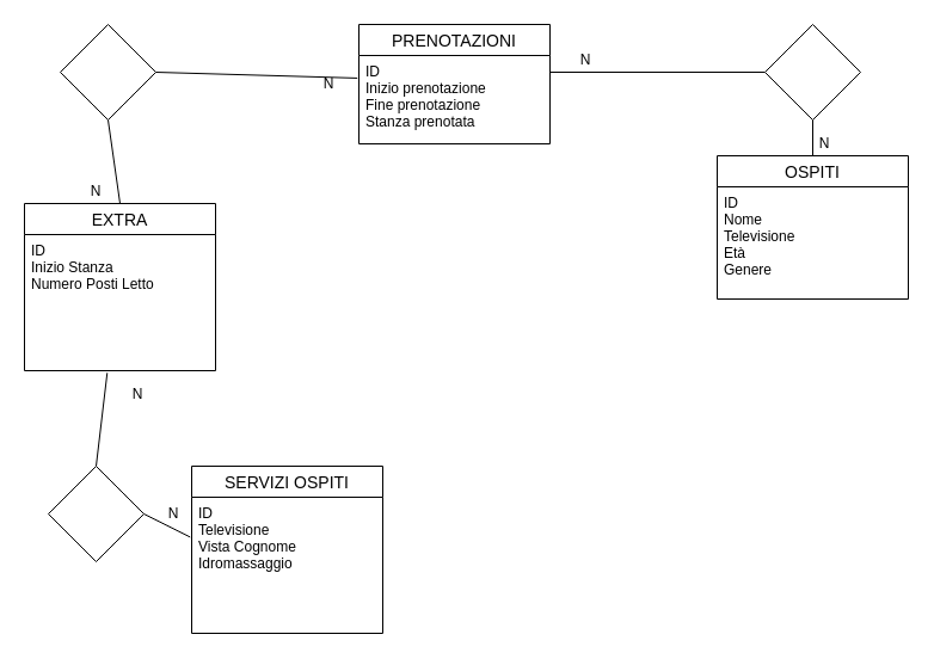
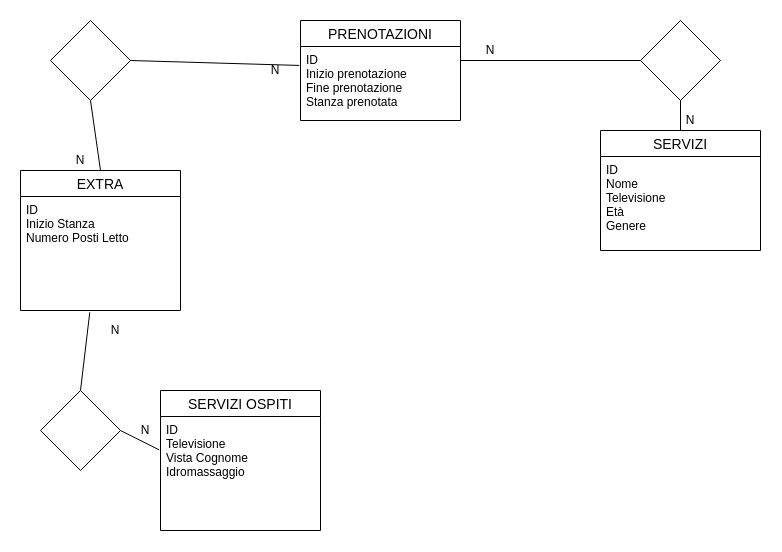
  <mxCell id="0" />
  <mxCell id="1" parent="0" />
- <mxCell id="2" value="OSPITI" style="swimlane;fontStyle=0;childLayout=stackLayout;horizontal=1;startSize=26;horizontalStack=0;resizeParent=1;resizeParentMax=0;resizeLast=0;collapsible=1;marginBottom=0;align=center;fontSize=14;" vertex="1" parent="1"><mxGeometry x="600" y="130" width="160" height="120" as="geometry" /></mxCell>
+ <mxCell id="2" value="SERVIZI" style="swimlane;fontStyle=0;childLayout=stackLayout;horizontal=1;startSize=26;horizontalStack=0;resizeParent=1;resizeParentMax=0;resizeLast=0;collapsible=1;marginBottom=0;align=center;fontSize=14;" vertex="1" parent="1"><mxGeometry x="600" y="130" width="160" height="120" as="geometry" /></mxCell>
  <mxCell id="3" value="ID&#10;Nome&#10;Televisione&#10;Età&#10;Genere" style="text;strokeColor=none;fillColor=none;spacingLeft=4;spacingRight=4;overflow=hidden;rotatable=0;points=[[0,0.5],[1,0.5]];portConstraint=eastwest;fontSize=12;" vertex="1" parent="2"><mxGeometry y="26" width="160" height="94" as="geometry" /></mxCell>
  <mxCell id="4" value="PRENOTAZIONI" style="swimlane;fontStyle=0;childLayout=stackLayout;horizontal=1;startSize=26;horizontalStack=0;resizeParent=1;resizeParentMax=0;resizeLast=0;collapsible=1;marginBottom=0;align=center;fontSize=14;" vertex="1" parent="1"><mxGeometry x="300" y="20" width="160" height="100" as="geometry" /></mxCell>
  <mxCell id="5" value="ID&#10;Inizio prenotazione&#10;Fine prenotazione&#10;Stanza prenotata" style="text;strokeColor=none;fillColor=none;spacingLeft=4;spacingRight=4;overflow=hidden;rotatable=0;points=[[0,0.5],[1,0.5]];portConstraint=eastwest;fontSize=12;" vertex="1" parent="4"><mxGeometry y="26" width="160" height="74" as="geometry" /></mxCell>
  <mxCell id="6" value="EXTRA" style="swimlane;fontStyle=0;childLayout=stackLayout;horizontal=1;startSize=26;horizontalStack=0;resizeParent=1;resizeParentMax=0;resizeLast=0;collapsible=1;marginBottom=0;align=center;fontSize=14;" vertex="1" parent="1"><mxGeometry x="20" y="170" width="160" height="140" as="geometry" /></mxCell>
  <mxCell id="7" value="ID&#10;Inizio Stanza&#10;Numero Posti Letto" style="text;strokeColor=none;fillColor=none;spacingLeft=4;spacingRight=4;overflow=hidden;rotatable=0;points=[[0,0.5],[1,0.5]];portConstraint=eastwest;fontSize=12;" vertex="1" parent="6"><mxGeometry y="26" width="160" height="114" as="geometry" /></mxCell>
  <mxCell id="8" value="SERVIZI OSPITI" style="swimlane;fontStyle=0;childLayout=stackLayout;horizontal=1;startSize=26;horizontalStack=0;resizeParent=1;resizeParentMax=0;resizeLast=0;collapsible=1;marginBottom=0;align=center;fontSize=14;" vertex="1" parent="1"><mxGeometry x="160" y="390" width="160" height="140" as="geometry" /></mxCell>
  <mxCell id="9" value="ID&#10;Televisione&#10;Vista Cognome&#10;Idromassaggio&#10;" style="text;strokeColor=none;fillColor=none;spacingLeft=4;spacingRight=4;overflow=hidden;rotatable=0;points=[[0,0.5],[1,0.5]];portConstraint=eastwest;fontSize=12;" vertex="1" parent="8"><mxGeometry y="26" width="160" height="114" as="geometry" /></mxCell>
  <mxCell id="10" value="" style="rhombus;whiteSpace=wrap;html=1;" vertex="1" parent="1"><mxGeometry x="50" y="20" width="80" height="80" as="geometry" /></mxCell>
  <mxCell id="11" value="" style="endArrow=none;html=1;exitX=1;exitY=1;exitDx=0;exitDy=0;" edge="1" parent="1" source="21"><mxGeometry width="50" height="50" relative="1" as="geometry"><mxPoint x="40" y="150" as="sourcePoint" /><mxPoint x="90" y="100" as="targetPoint" /></mxGeometry></mxCell>
  <mxCell id="12" value="" style="endArrow=none;html=1;exitX=-0.008;exitY=0.256;exitDx=0;exitDy=0;entryX=1;entryY=0.5;entryDx=0;entryDy=0;exitPerimeter=0;" edge="1" parent="1" source="5" target="10"><mxGeometry width="50" height="50" relative="1" as="geometry"><mxPoint x="110" y="180" as="sourcePoint" /><mxPoint x="100" y="110" as="targetPoint" /></mxGeometry></mxCell>
  <mxCell id="13" value="" style="endArrow=none;html=1;exitX=0.5;exitY=0;exitDx=0;exitDy=0;entryX=0.433;entryY=1.016;entryDx=0;entryDy=0;entryPerimeter=0;" edge="1" parent="1" source="17" target="7"><mxGeometry width="50" height="50" relative="1" as="geometry"><mxPoint x="248.72" y="330.004" as="sourcePoint" /><mxPoint x="80" y="330.18" as="targetPoint" /></mxGeometry></mxCell>
  <mxCell id="14" value="" style="endArrow=none;html=1;entryX=0.433;entryY=1.016;entryDx=0;entryDy=0;entryPerimeter=0;" edge="1" parent="1"><mxGeometry width="50" height="50" relative="1" as="geometry"><mxPoint x="640" y="60" as="sourcePoint" /><mxPoint x="460" y="60.004" as="targetPoint" /></mxGeometry></mxCell>
  <mxCell id="15" value="" style="rhombus;whiteSpace=wrap;html=1;" vertex="1" parent="1"><mxGeometry x="640" y="20" width="80" height="80" as="geometry" /></mxCell>
  <mxCell id="16" value="" style="endArrow=none;html=1;exitX=0.5;exitY=0;exitDx=0;exitDy=0;" edge="1" parent="1" source="2"><mxGeometry width="50" height="50" relative="1" as="geometry"><mxPoint x="690" y="170" as="sourcePoint" /><mxPoint x="680" y="100" as="targetPoint" /></mxGeometry></mxCell>
  <mxCell id="17" value="" style="rhombus;whiteSpace=wrap;html=1;" vertex="1" parent="1"><mxGeometry x="40" y="390" width="80" height="80" as="geometry" /></mxCell>
  <mxCell id="18" value="" style="endArrow=none;html=1;exitX=-0.008;exitY=0.293;exitDx=0;exitDy=0;entryX=1;entryY=0.5;entryDx=0;entryDy=0;exitPerimeter=0;" edge="1" parent="1" source="9" target="17"><mxGeometry width="50" height="50" relative="1" as="geometry"><mxPoint x="90" y="400" as="sourcePoint" /><mxPoint x="99.28" y="321.824" as="targetPoint" /></mxGeometry></mxCell>
  <mxCell id="19" value="N" style="text;html=1;strokeColor=none;fillColor=none;align=center;verticalAlign=middle;whiteSpace=wrap;rounded=0;" vertex="1" parent="1"><mxGeometry x="470" y="40" width="40" height="20" as="geometry" /></mxCell>
  <mxCell id="20" value="N" style="text;html=1;strokeColor=none;fillColor=none;align=center;verticalAlign=middle;whiteSpace=wrap;rounded=0;" vertex="1" parent="1"><mxGeometry x="670" y="110" width="40" height="20" as="geometry" /></mxCell>
  <mxCell id="21" value="N" style="text;html=1;strokeColor=none;fillColor=none;align=center;verticalAlign=middle;whiteSpace=wrap;rounded=0;" vertex="1" parent="1"><mxGeometry x="60" y="150" width="40" height="20" as="geometry" /></mxCell>
  <mxCell id="22" value="" style="endArrow=none;html=1;exitX=0.5;exitY=0;exitDx=0;exitDy=0;" edge="1" parent="1" source="6" target="21"><mxGeometry width="50" height="50" relative="1" as="geometry"><mxPoint x="100" y="170" as="sourcePoint" /><mxPoint x="90" y="100" as="targetPoint" /></mxGeometry></mxCell>
  <mxCell id="23" value="N" style="text;html=1;strokeColor=none;fillColor=none;align=center;verticalAlign=middle;whiteSpace=wrap;rounded=0;" vertex="1" parent="1"><mxGeometry x="250" y="60" width="50" height="20" as="geometry" /></mxCell>
  <mxCell id="24" value="N" style="text;html=1;strokeColor=none;fillColor=none;align=center;verticalAlign=middle;whiteSpace=wrap;rounded=0;" vertex="1" parent="1"><mxGeometry x="90" y="320" width="50" height="20" as="geometry" /></mxCell>
  <mxCell id="25" value="N" style="text;html=1;strokeColor=none;fillColor=none;align=center;verticalAlign=middle;whiteSpace=wrap;rounded=0;" vertex="1" parent="1"><mxGeometry x="120" y="420" width="50" height="20" as="geometry" /></mxCell>
